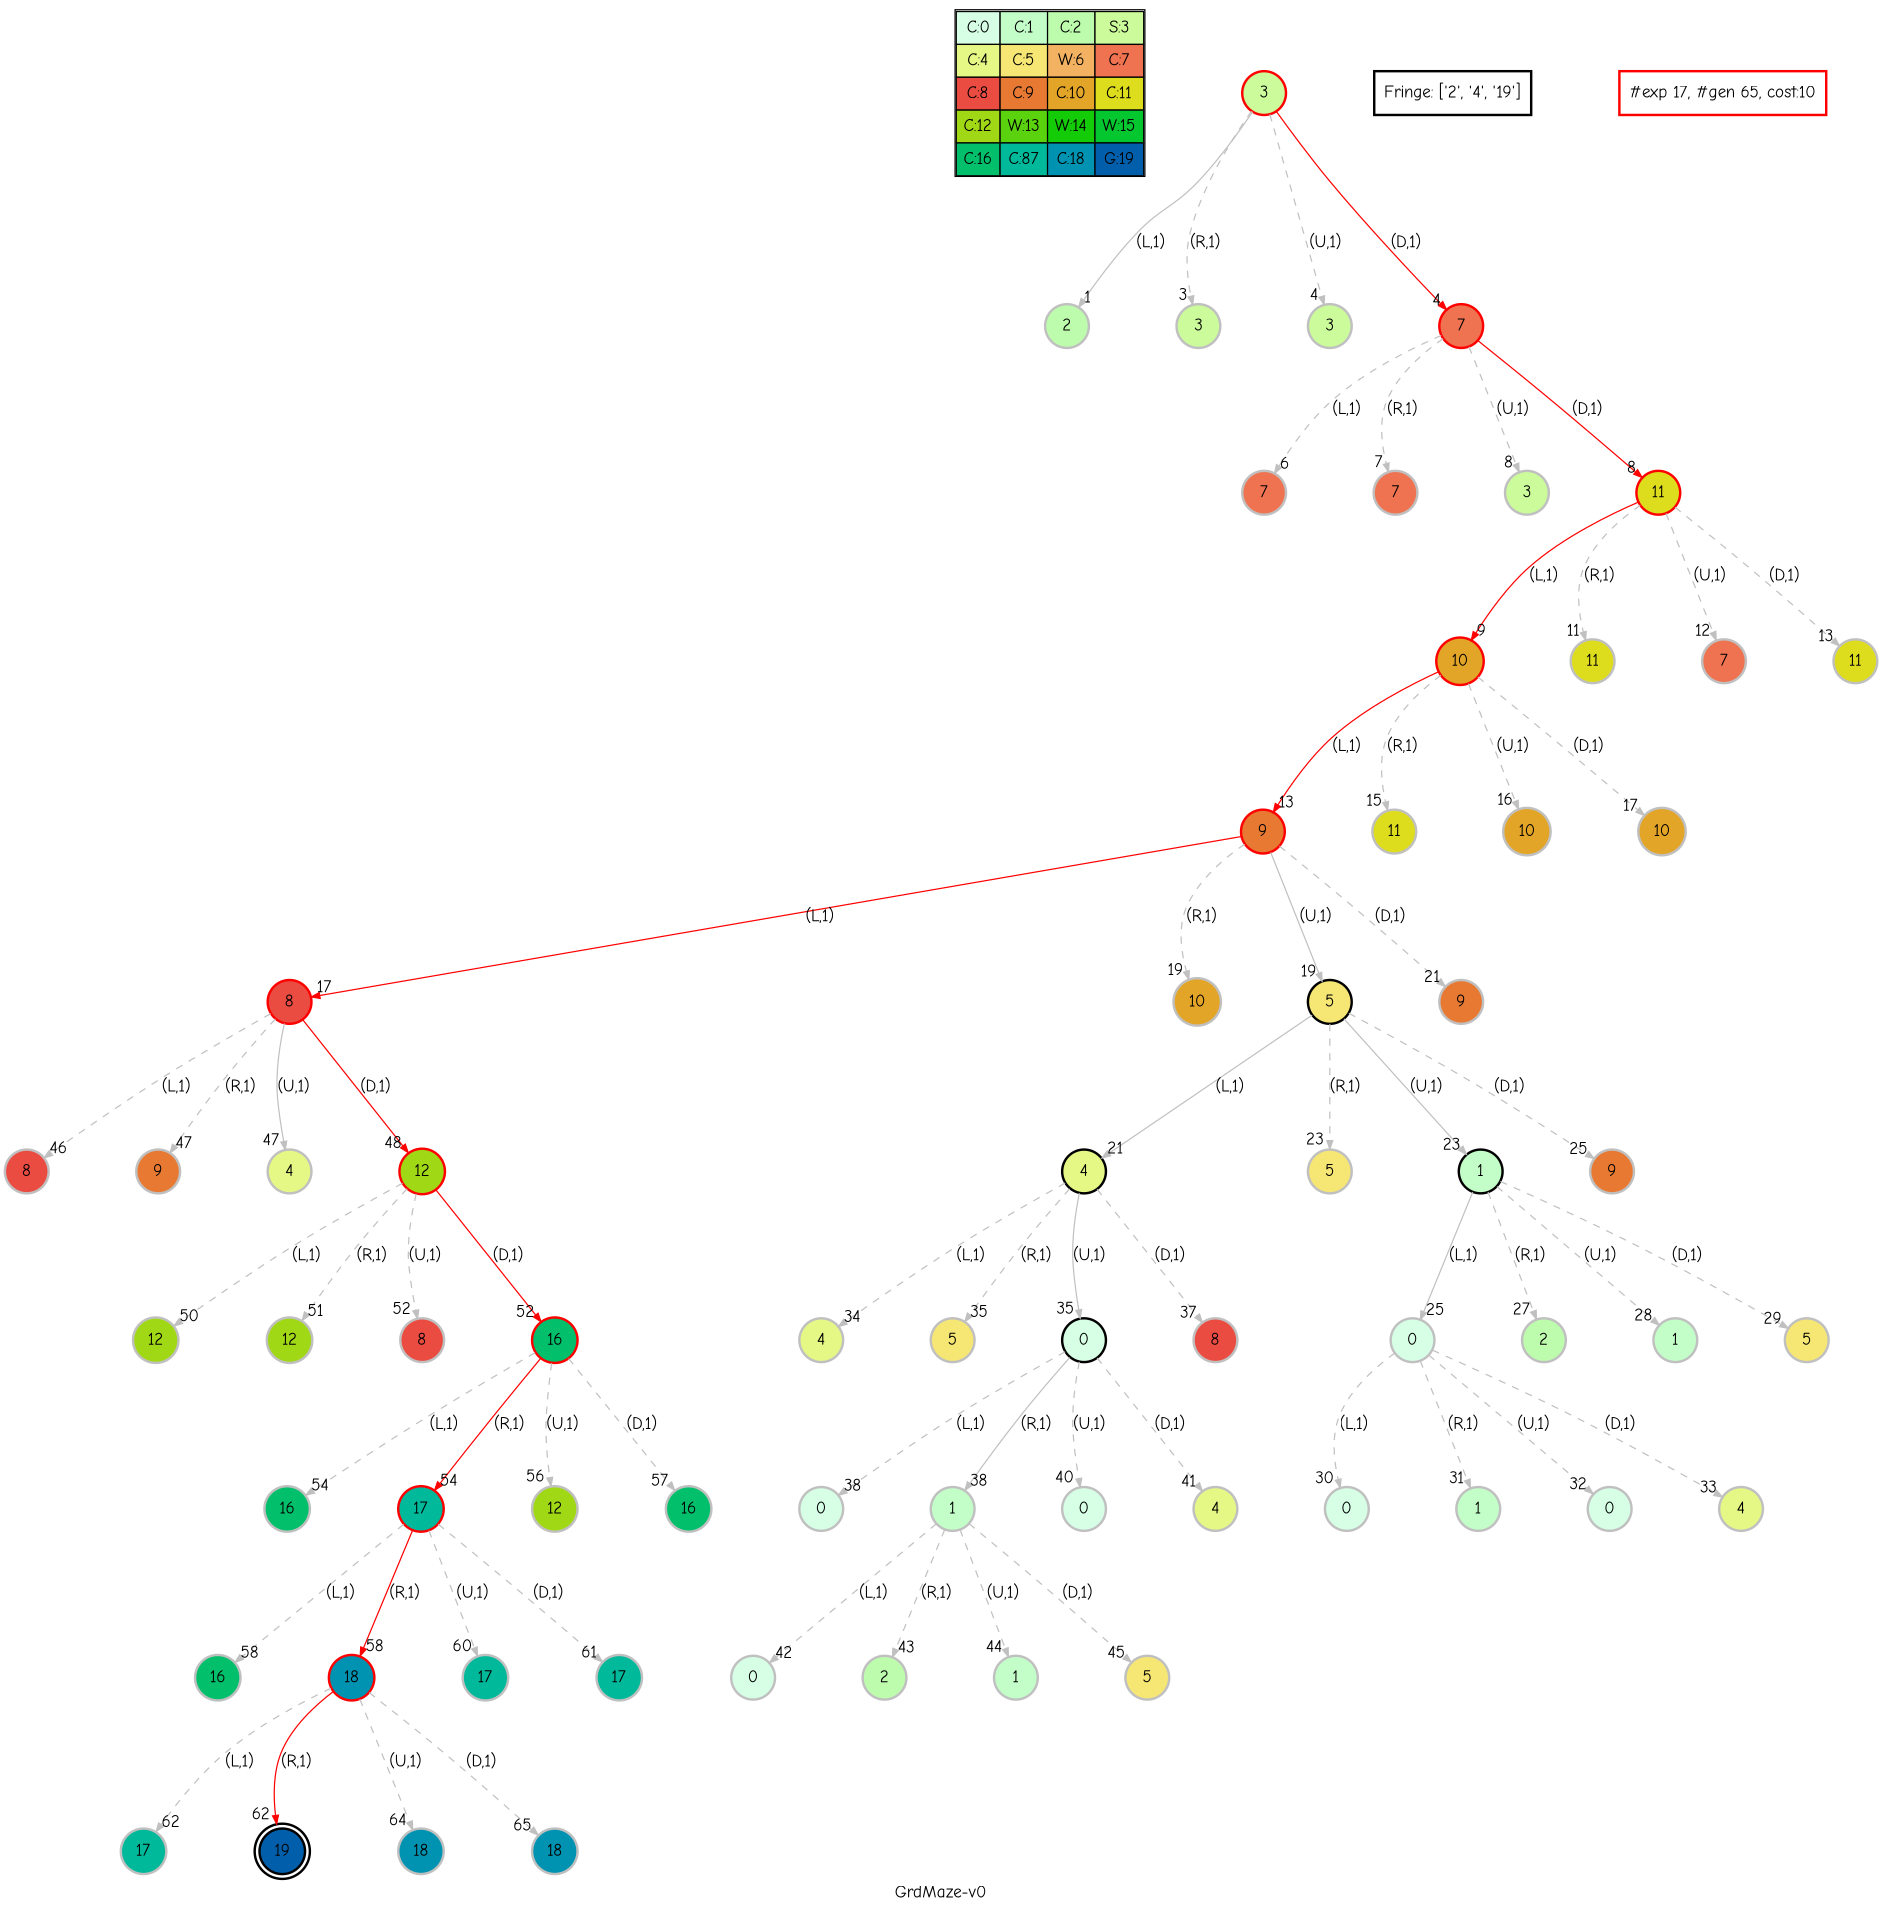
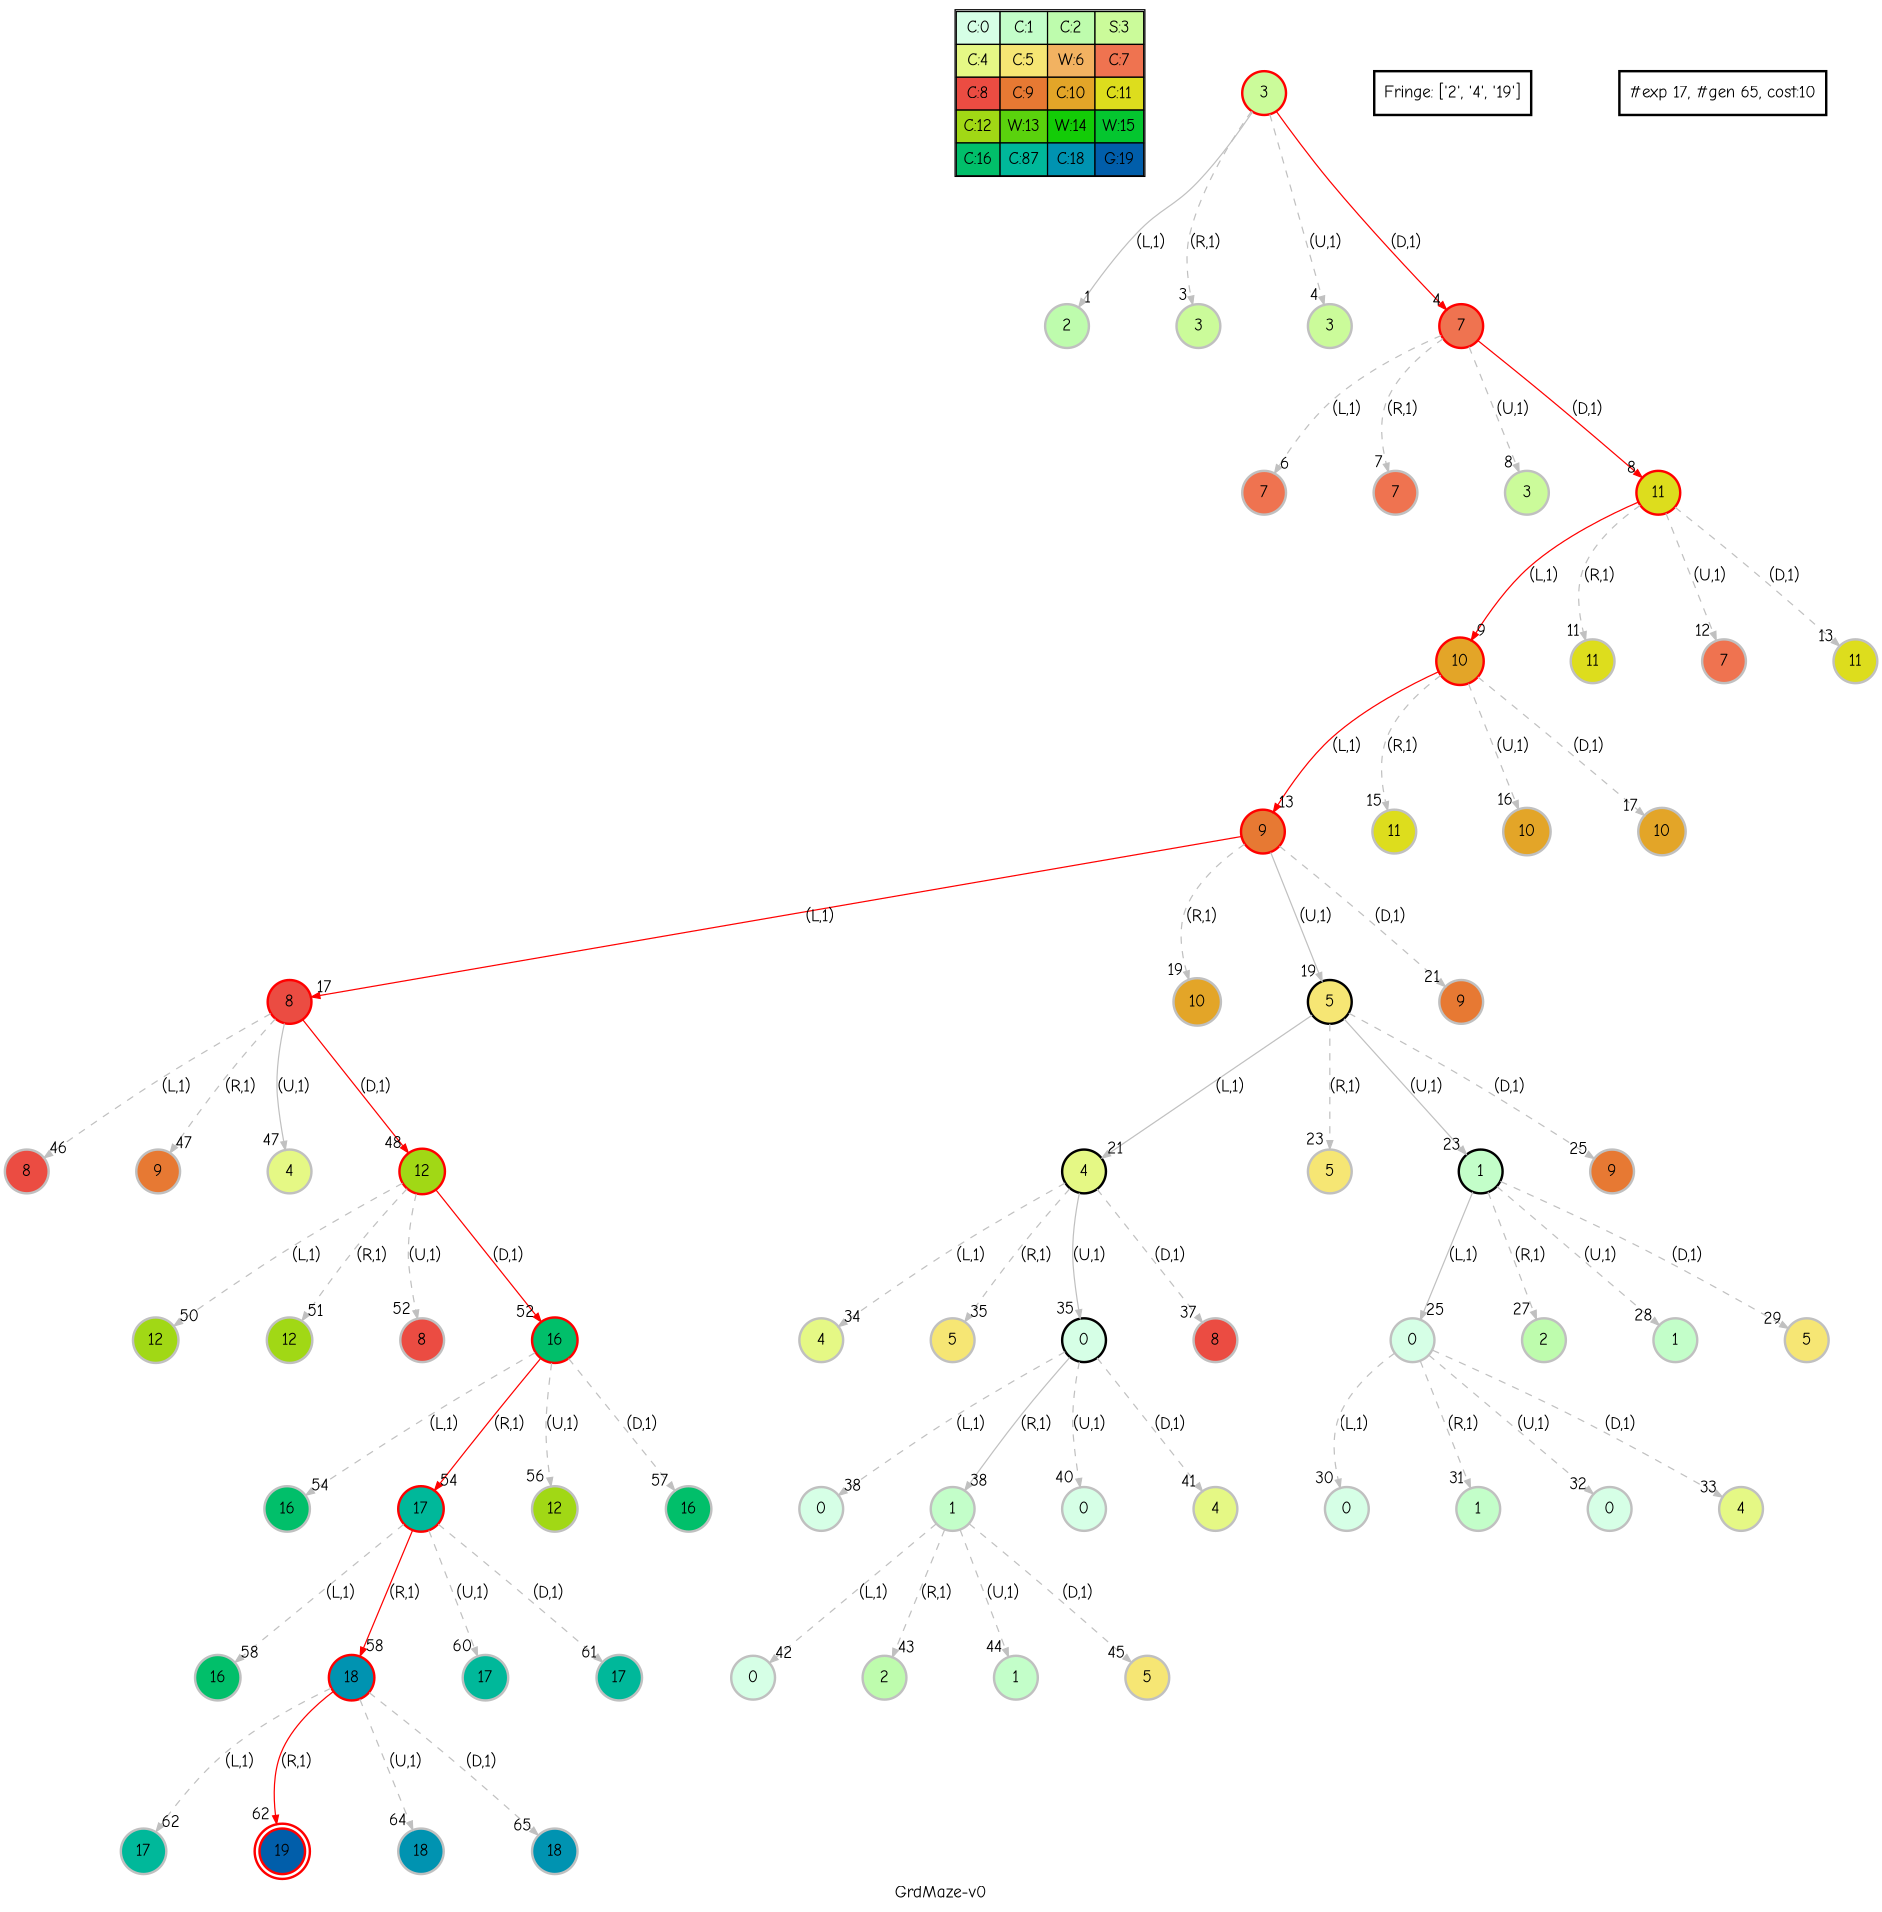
  digraph {
    fontname="Comic Neue"
    label="GrdMaze-v0"
    nodesep=1
    ranksep=1.2
    node [fontname="Comic Neue" penwidth=2 shape=circle color=grey fillcolor="0.39803922 0.15947579 0.99679532 1.        " style=filled]
    edge [arrowsize=0.7 color=grey fontname="Comic Neue" headlabel=" 4 " style=dashed]
    n1 [label=<<table border="1" cellpadding="5" cellspacing="0" cellborder="1"><tr><td bgcolor="0.39803922 0.15947579 0.99679532 1.        ">C:0</td><td bgcolor="0.35098039 0.23194764 0.99315867 1.        ">C:1</td><td bgcolor="0.29607843 0.31486959 0.98720184 1.        ">C:2</td><td bgcolor="0.24901961 0.38410575 0.98063477 1.        ">S:3</td></tr><tr><td bgcolor="0.19411765 0.46220388 0.97128103 1.        ">C:4</td><td bgcolor="0.14705882 0.52643216 0.96182564 1.        ">C:5</td><td bgcolor="0.09215686 0.59770746 0.94913494 1.        ">W:6</td><td bgcolor="0.0372549  0.66454018 0.93467977 1.        ">C:7</td></tr><tr><td bgcolor="0.00980392 0.71791192 0.92090552 1.        ">C:8</td><td bgcolor="0.06470588 0.77520398 0.9032472  1.        ">C:9</td><td bgcolor="0.11176471 0.81974048 0.88677369 1.        ">C:10</td><td bgcolor="0.16666667 0.8660254  0.8660254  1.        ">C:11</td></tr><tr><td bgcolor="0.21372549 0.9005867  0.84695821 1.        ">C:12</td><td bgcolor="0.26862745 0.93467977 0.82325295 1.        ">W:13</td><td bgcolor="0.32352941 0.96182564 0.79801723 1.        ">W:14</td><td bgcolor="0.37058824 0.97940977 0.77520398 1.        ">W:15</td></tr><tr><td bgcolor="0.4254902  0.99315867 0.74725253 1.        ">C:16</td><td bgcolor="0.47254902 0.99907048 0.72218645 1.        ">C:87</td><td bgcolor="0.52745098 0.99907048 0.69169844 1.        ">C:18</td><td bgcolor="0.5745098  0.99315867 0.66454018 1.        ">G:19</td></tr></table>> shape=plaintext color="" fillcolor="" style=""]
    n2 [color=red fillcolor="0.24901961 0.38410575 0.98063477 1.        " label=3]
    n3 [fillcolor="0.29607843 0.31486959 0.98720184 1.        " label=2]
    n4 [fillcolor="0.24901961 0.38410575 0.98063477 1.        " label=3]
    n5 [fillcolor="0.24901961 0.38410575 0.98063477 1.        " label=3]
    n6 [color=red fillcolor="0.0372549  0.66454018 0.93467977 1.        " label=7]
    n7 [fillcolor="0.0372549  0.66454018 0.93467977 1.        " label=7]
    n8 [fillcolor="0.0372549  0.66454018 0.93467977 1.        " label=7]
    n9 [fillcolor="0.24901961 0.38410575 0.98063477 1.        " label=3]
    n10 [color=red fillcolor="0.16666667 0.8660254  0.8660254  1.        " label=11]
    n11 [label="Fringe: ['2', '4', '19']" shape=box color="" fillcolor="" style=""]
    n12 [color=red fillcolor="0.11176471 0.81974048 0.88677369 1.        " label=10]
    n13 [fillcolor="0.16666667 0.8660254  0.8660254  1.        " label=11]
    n14 [fillcolor="0.0372549  0.66454018 0.93467977 1.        " label=7]
    n15 [fillcolor="0.16666667 0.8660254  0.8660254  1.        " label=11]
    n16 [color=red fillcolor="0.06470588 0.77520398 0.9032472  1.        " label=9]
    n17 [fillcolor="0.16666667 0.8660254  0.8660254  1.        " label=11]
    n18 [fillcolor="0.11176471 0.81974048 0.88677369 1.        " label=10]
    n19 [fillcolor="0.11176471 0.81974048 0.88677369 1.        " label=10]
    n20 [color=red fillcolor="0.00980392 0.71791192 0.92090552 1.        " label=8]
    n21 [fillcolor="0.11176471 0.81974048 0.88677369 1.        " label=10]
    n22 [color=black fillcolor="0.14705882 0.52643216 0.96182564 1.        " label=5]
    n23 [fillcolor="0.06470588 0.77520398 0.9032472  1.        " label=9]
    n24 [fillcolor="0.00980392 0.71791192 0.92090552 1.        " label=8]
    n25 [fillcolor="0.06470588 0.77520398 0.9032472  1.        " label=9]
    n26 [fillcolor="0.19411765 0.46220388 0.97128103 1.        " label=4]
    n27 [color=red fillcolor="0.21372549 0.9005867  0.84695821 1.        " label=12]
    n28 [color=black fillcolor="0.19411765 0.46220388 0.97128103 1.        " label=4]
    n29 [fillcolor="0.14705882 0.52643216 0.96182564 1.        " label=5]
    n30 [color=black fillcolor="0.35098039 0.23194764 0.99315867 1.        " label=1]
    n31 [fillcolor="0.06470588 0.77520398 0.9032472  1.        " label=9]
    n32 [fillcolor="0.21372549 0.9005867  0.84695821 1.        " label=12]
    n33 [fillcolor="0.21372549 0.9005867  0.84695821 1.        " label=12]
    n34 [fillcolor="0.00980392 0.71791192 0.92090552 1.        " label=8]
    n35 [color=red fillcolor="0.4254902  0.99315867 0.74725253 1.        " label=16]
    n36 [fillcolor="0.19411765 0.46220388 0.97128103 1.        " label=4]
    n37 [fillcolor="0.14705882 0.52643216 0.96182564 1.        " label=5]
    n38 [color=black label=0]
    n39 [fillcolor="0.00980392 0.71791192 0.92090552 1.        " label=8]
    n40 [label=0]
    n41 [fillcolor="0.29607843 0.31486959 0.98720184 1.        " label=2]
    n42 [fillcolor="0.35098039 0.23194764 0.99315867 1.        " label=1]
    n43 [fillcolor="0.14705882 0.52643216 0.96182564 1.        " label=5]
    n44 [label=0]
    n45 [fillcolor="0.35098039 0.23194764 0.99315867 1.        " label=1]
    n46 [label=0]
    n47 [fillcolor="0.19411765 0.46220388 0.97128103 1.        " label=4]
    n48 [label=0]
    n49 [fillcolor="0.35098039 0.23194764 0.99315867 1.        " label=1]
    n50 [label=0]
    n51 [fillcolor="0.19411765 0.46220388 0.97128103 1.        " label=4]
    n52 [label=0]
    n53 [fillcolor="0.29607843 0.31486959 0.98720184 1.        " label=2]
    n54 [fillcolor="0.35098039 0.23194764 0.99315867 1.        " label=1]
    n55 [fillcolor="0.14705882 0.52643216 0.96182564 1.        " label=5]
    n56 [fillcolor="0.4254902  0.99315867 0.74725253 1.        " label=16]
    n57 [color=red fillcolor="0.47254902 0.99907048 0.72218645 1.        " label=17]
    n58 [fillcolor="0.21372549 0.9005867  0.84695821 1.        " label=12]
    n59 [fillcolor="0.4254902  0.99315867 0.74725253 1.        " label=16]
    n60 [fillcolor="0.4254902  0.99315867 0.74725253 1.        " label=16]
    n61 [color=red fillcolor="0.52745098 0.99907048 0.69169844 1.        " label=18]
    n62 [fillcolor="0.47254902 0.99907048 0.72218645 1.        " label=17]
    n63 [fillcolor="0.47254902 0.99907048 0.72218645 1.        " label=17]
    n64 [fillcolor="0.47254902 0.99907048 0.72218645 1.        " label=17]
-   n65 [color=black fillcolor="0.5745098  0.99315867 0.66454018 1.        " label=19 peripheries=2]
+   n65 [color=red fillcolor="0.5745098  0.99315867 0.66454018 1.        " label=19 peripheries=2]
    n66 [fillcolor="0.52745098 0.99907048 0.69169844 1.        " label=18]
    n67 [fillcolor="0.52745098 0.99907048 0.69169844 1.        " label=18]
-   "#exp 17, #gen 65, cost:10" [shape=box color=red fillcolor="" style=""]
+   "#exp 17, #gen 65, cost:10" [shape=box color="" fillcolor="" style=""]
    subgraph sub_1 {
      label=Map
      n1
    }
    n2 -> n3 [headlabel=" 1 " label="(L,1)" style=""]
    n2 -> n4 [headlabel=" 3 " label="(R,1)"]
    n2 -> n5 [label="(U,1)"]
    n2 -> n6 [color=red label="(D,1)" style=""]
    n6 -> n7 [headlabel=" 6 " label="(L,1)"]
    n6 -> n8 [headlabel=" 7 " label="(R,1)"]
    n6 -> n9 [headlabel=" 8 " label="(U,1)"]
    n6 -> n10 [color=red headlabel=" 8 " label="(D,1)" style=""]
    n10 -> n12 [color=red headlabel=" 9 " label="(L,1)" style=""]
    n10 -> n13 [headlabel=" 11 " label="(R,1)"]
    n10 -> n14 [headlabel=" 12 " label="(U,1)"]
    n10 -> n15 [headlabel=" 13 " label="(D,1)"]
    n12 -> n16 [color=red headlabel=" 13 " label="(L,1)" style=""]
    n12 -> n17 [headlabel=" 15 " label="(R,1)"]
    n12 -> n18 [headlabel=" 16 " label="(U,1)"]
    n12 -> n19 [headlabel=" 17 " label="(D,1)"]
    n16 -> n20 [color=red headlabel=" 17 " label="(L,1)" style=""]
    n16 -> n21 [headlabel=" 19 " label="(R,1)"]
    n16 -> n22 [headlabel=" 19 " label="(U,1)" style=""]
    n16 -> n23 [headlabel=" 21 " label="(D,1)"]
    n20 -> n24 [headlabel=" 46 " label="(L,1)"]
    n20 -> n25 [headlabel=" 47 " label="(R,1)"]
    n20 -> n26 [headlabel=" 47 " label="(U,1)" style=""]
    n20 -> n27 [color=red headlabel=" 48 " label="(D,1)" style=""]
    n22 -> n28 [headlabel=" 21 " label="(L,1)" style=""]
    n22 -> n29 [headlabel=" 23 " label="(R,1)"]
    n22 -> n30 [headlabel=" 23 " label="(U,1)" style=""]
    n22 -> n31 [headlabel=" 25 " label="(D,1)"]
    n27 -> n32 [headlabel=" 50 " label="(L,1)"]
    n27 -> n33 [headlabel=" 51 " label="(R,1)"]
    n27 -> n34 [headlabel=" 52 " label="(U,1)"]
    n27 -> n35 [color=red headlabel=" 52 " label="(D,1)" style=""]
    n28 -> n36 [headlabel=" 34 " label="(L,1)"]
    n28 -> n37 [headlabel=" 35 " label="(R,1)"]
    n28 -> n38 [headlabel=" 35 " label="(U,1)" style=""]
    n28 -> n39 [headlabel=" 37 " label="(D,1)"]
    n30 -> n40 [headlabel=" 25 " label="(L,1)" style=""]
    n30 -> n41 [headlabel=" 27 " label="(R,1)"]
    n30 -> n42 [headlabel=" 28 " label="(U,1)"]
    n30 -> n43 [headlabel=" 29 " label="(D,1)"]
    n35 -> n56 [headlabel=" 54 " label="(L,1)"]
    n35 -> n57 [color=red headlabel=" 54 " label="(R,1)" style=""]
    n35 -> n58 [headlabel=" 56 " label="(U,1)"]
    n35 -> n59 [headlabel=" 57 " label="(D,1)"]
    n38 -> n44 [headlabel=" 38 " label="(L,1)"]
    n38 -> n45 [headlabel=" 38 " label="(R,1)" style=""]
    n38 -> n46 [headlabel=" 40 " label="(U,1)"]
    n38 -> n47 [headlabel=" 41 " label="(D,1)"]
    n40 -> n48 [headlabel=" 30 " label="(L,1)"]
    n40 -> n49 [headlabel=" 31 " label="(R,1)"]
    n40 -> n50 [headlabel=" 32 " label="(U,1)"]
    n40 -> n51 [headlabel=" 33 " label="(D,1)"]
    n45 -> n52 [headlabel=" 42 " label="(L,1)"]
    n45 -> n53 [headlabel=" 43 " label="(R,1)"]
    n45 -> n54 [headlabel=" 44 " label="(U,1)"]
    n45 -> n55 [headlabel=" 45 " label="(D,1)"]
    n57 -> n60 [headlabel=" 58 " label="(L,1)"]
    n57 -> n61 [color=red headlabel=" 58 " label="(R,1)" style=""]
    n57 -> n62 [headlabel=" 60 " label="(U,1)"]
    n57 -> n63 [headlabel=" 61 " label="(D,1)"]
    n61 -> n64 [headlabel=" 62 " label="(L,1)"]
    n61 -> n65 [color=red headlabel=" 62 " label="(R,1)" style=""]
    n61 -> n66 [headlabel=" 64 " label="(U,1)"]
    n61 -> n67 [headlabel=" 65 " label="(D,1)"]
  }
